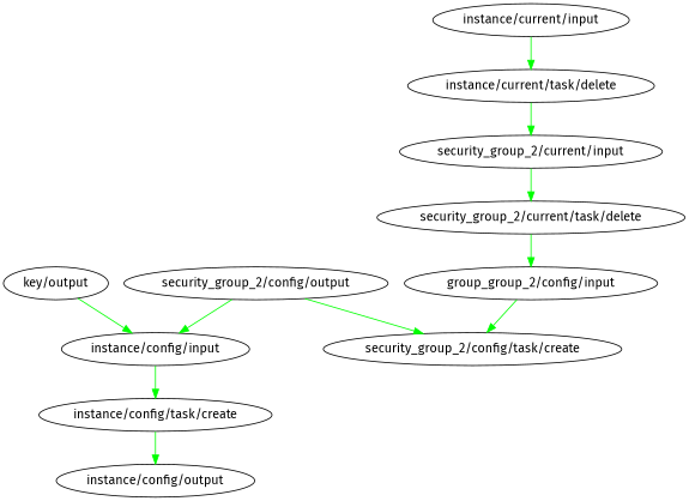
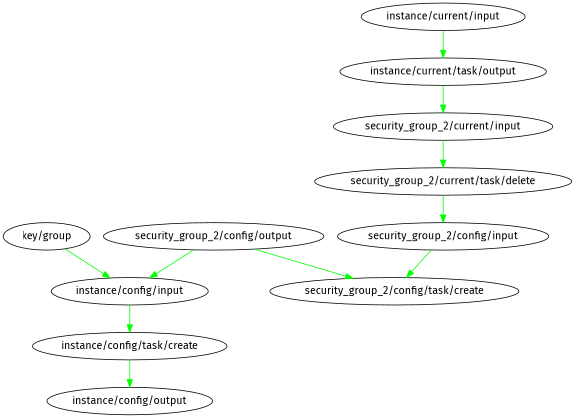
  digraph {
    fontname="Fira Sans"
    node [fontname="Fira Sans"]
    edge [color=green fontname="Fira Sans"]
-   "key/output"
+   "key/output" [label="key/group"]
    "instance/config/input"
    "instance/config/task/create"
    "security_group_2/current/input"
    "security_group_2/current/task/delete"
-   "security_group_2/config/input" [label="group_group_2/config/input"]
+   "security_group_2/config/input"
    "security_group_2/config/task/create"
    "security_group_2/config/output"
    "instance/current/input"
-   "instance/current/task/delete"
+   "instance/current/task/delete" [label="instance/current/task/output"]
    "instance/config/output"
    "key/output" -> "instance/config/input"
    "instance/config/input" -> "instance/config/task/create"
    "instance/config/task/create" -> "instance/config/output"
    "security_group_2/current/input" -> "security_group_2/current/task/delete"
    "security_group_2/current/task/delete" -> "security_group_2/config/input"
    "security_group_2/config/input" -> "security_group_2/config/task/create"
    "security_group_2/config/output" -> "instance/config/input"
    "security_group_2/config/output" -> "security_group_2/config/task/create"
    "instance/current/input" -> "instance/current/task/delete"
    "instance/current/task/delete" -> "security_group_2/current/input"
  }
